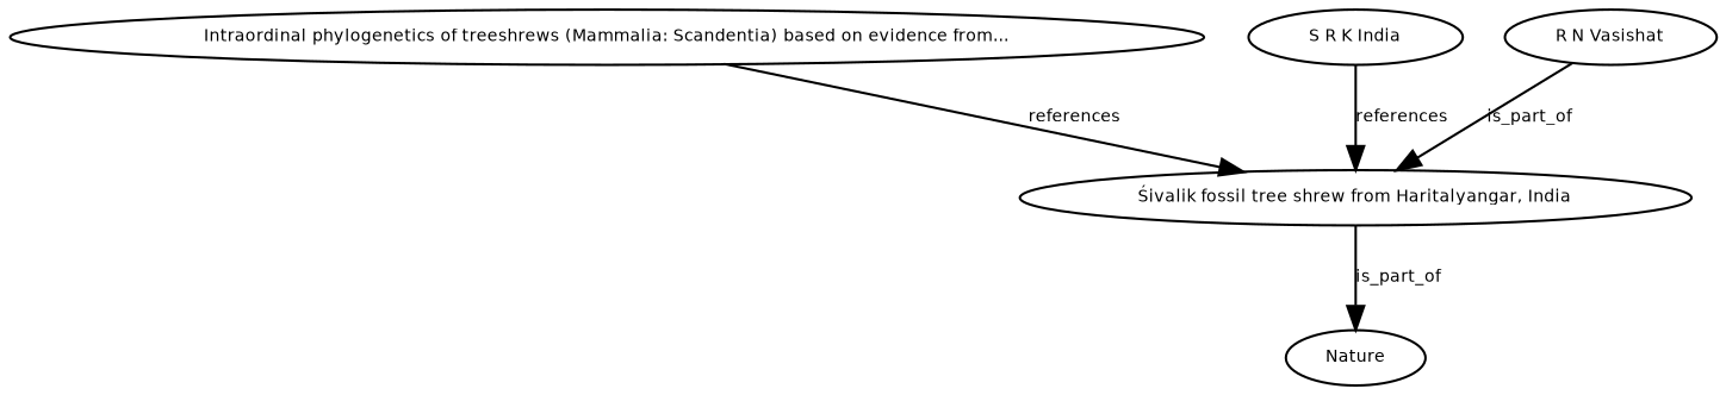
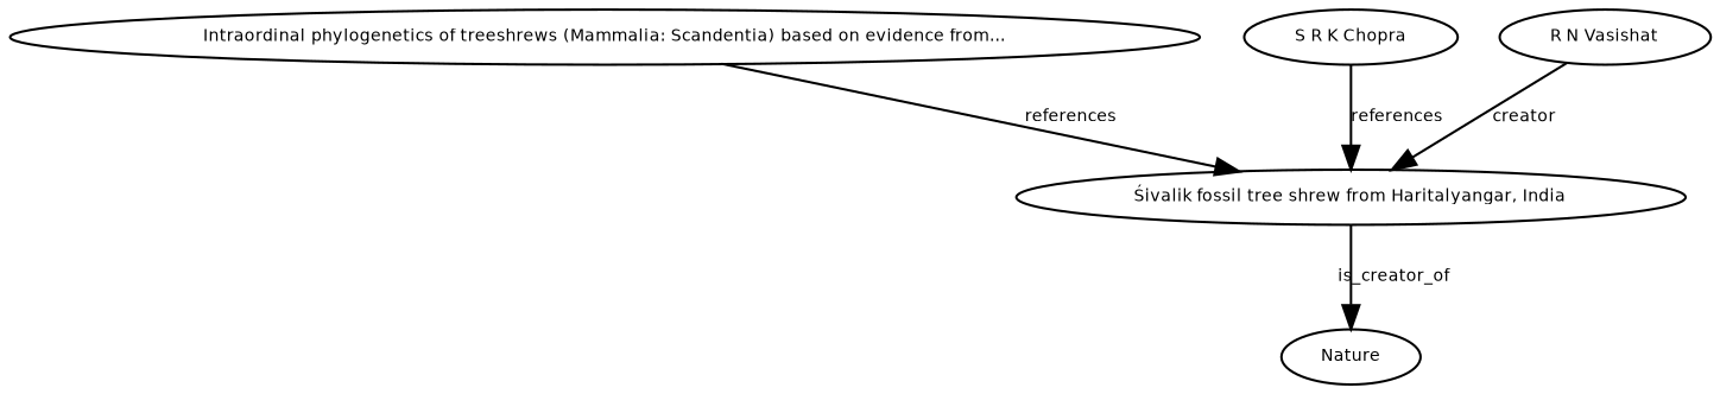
  digraph {
    node [fontname=Helvetica fontsize=7]
    edge [fontname=Helvetica fontsize=7]
    n1 [height=0.27433100247 label="Śivalik fossil tree shrew from Haritalyangar, India" width=0.27433100247]
    n2 [height=0.27433100247 label=Nature width=0.27433100247]
    n3 [height=0.27433100247 label="Intraordinal phylogenetics of treeshrews (Mammalia: Scandentia) based on evidence from..." width=0.27433100247]
-   n4 [height=0.27433100247 label="S R K India" width=0.27433100247]
+   n4 [height=0.27433100247 label="S R K Chopra" width=0.27433100247]
    n5 [height=0.27433100247 label="R N Vasishat" width=0.27433100247]
-   n1 -> n2 [label=is_part_of]
+   n1 -> n2 [label=is_creator_of]
    n3 -> n1 [label=references]
    n4 -> n1 [label=references]
-   n5 -> n1 [label=is_part_of]
+   n5 -> n1 [label=creator]
  }
